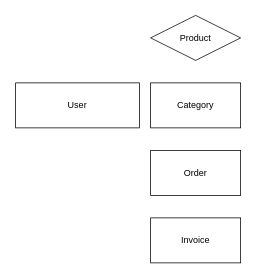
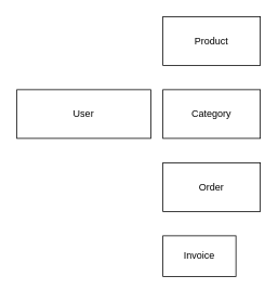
  <mxCell id="0" />
  <mxCell id="1" parent="0" />
  <mxCell id="2" value="User" style="rounded=0;whiteSpace=wrap;html=1;" vertex="1" parent="1"><mxGeometry x="20" y="110" width="165" height="60" as="geometry" /></mxCell>
- <mxCell id="3" value="Product" style="rhombus;whiteSpace=wrap;html=1;" vertex="1" parent="1"><mxGeometry x="200" y="20" width="120" height="60" as="geometry" /></mxCell>
+ <mxCell id="3" value="Product" style="rounded=0;whiteSpace=wrap;html=1;" vertex="1" parent="1"><mxGeometry x="200" y="20" width="120" height="60" as="geometry" /></mxCell>
  <mxCell id="4" value="Category" style="rounded=0;whiteSpace=wrap;html=1;" vertex="1" parent="1"><mxGeometry x="200" y="110" width="120" height="60" as="geometry" /></mxCell>
  <mxCell id="5" value="Order" style="rounded=0;whiteSpace=wrap;html=1;" vertex="1" parent="1"><mxGeometry x="200" y="200" width="120" height="60" as="geometry" /></mxCell>
- <mxCell id="6" value="Invoice" style="rounded=0;whiteSpace=wrap;html=1;" vertex="1" parent="1"><mxGeometry x="200" y="290" width="120" height="60" as="geometry" /></mxCell>
+ <mxCell id="6" value="Invoice" style="rounded=0;whiteSpace=wrap;html=1;" vertex="1" parent="1"><mxGeometry x="200" y="290" width="90" height="50" as="geometry" /></mxCell>
